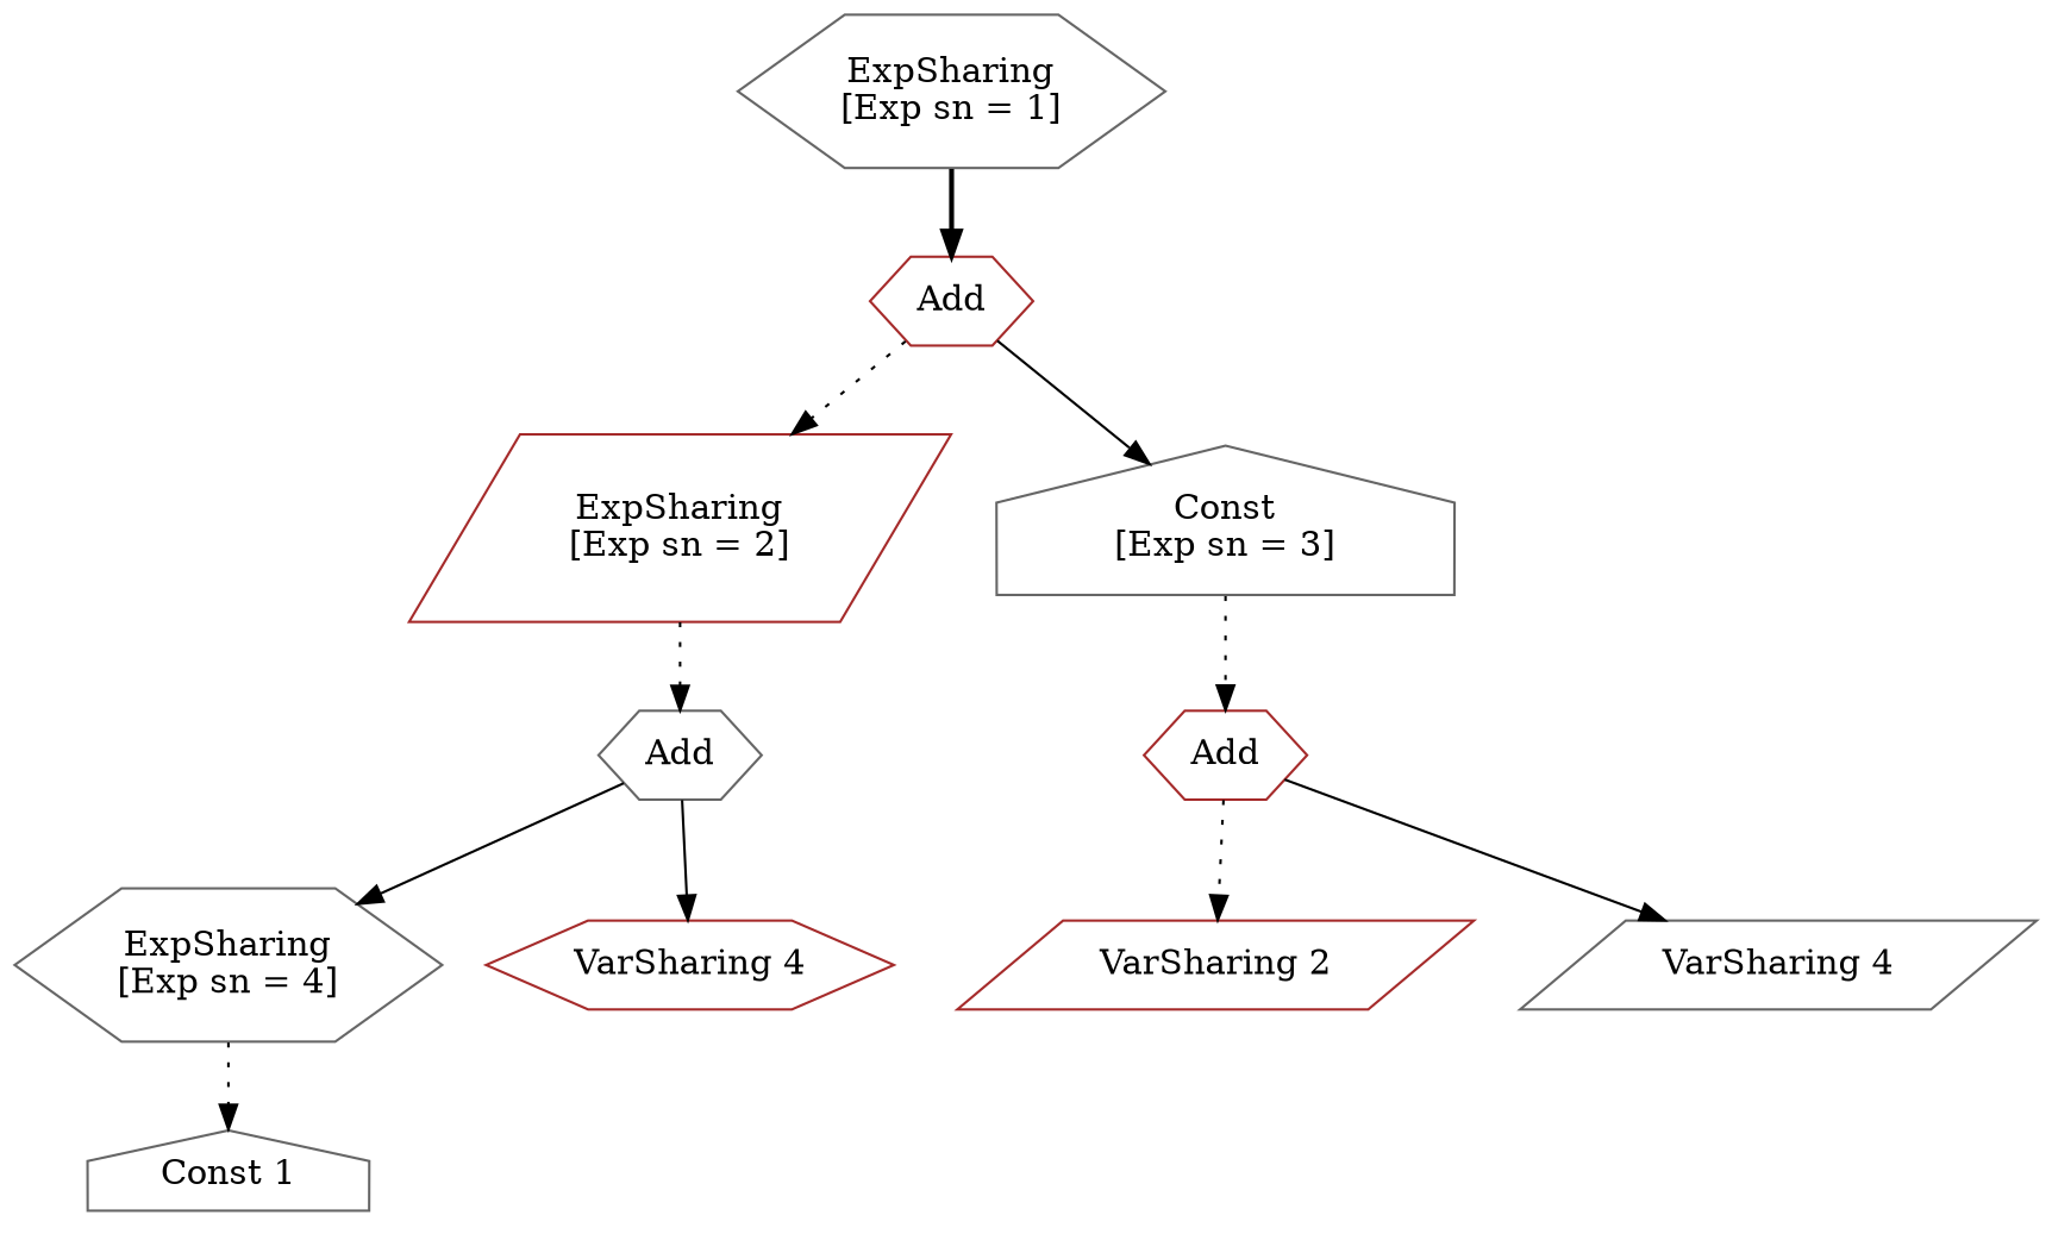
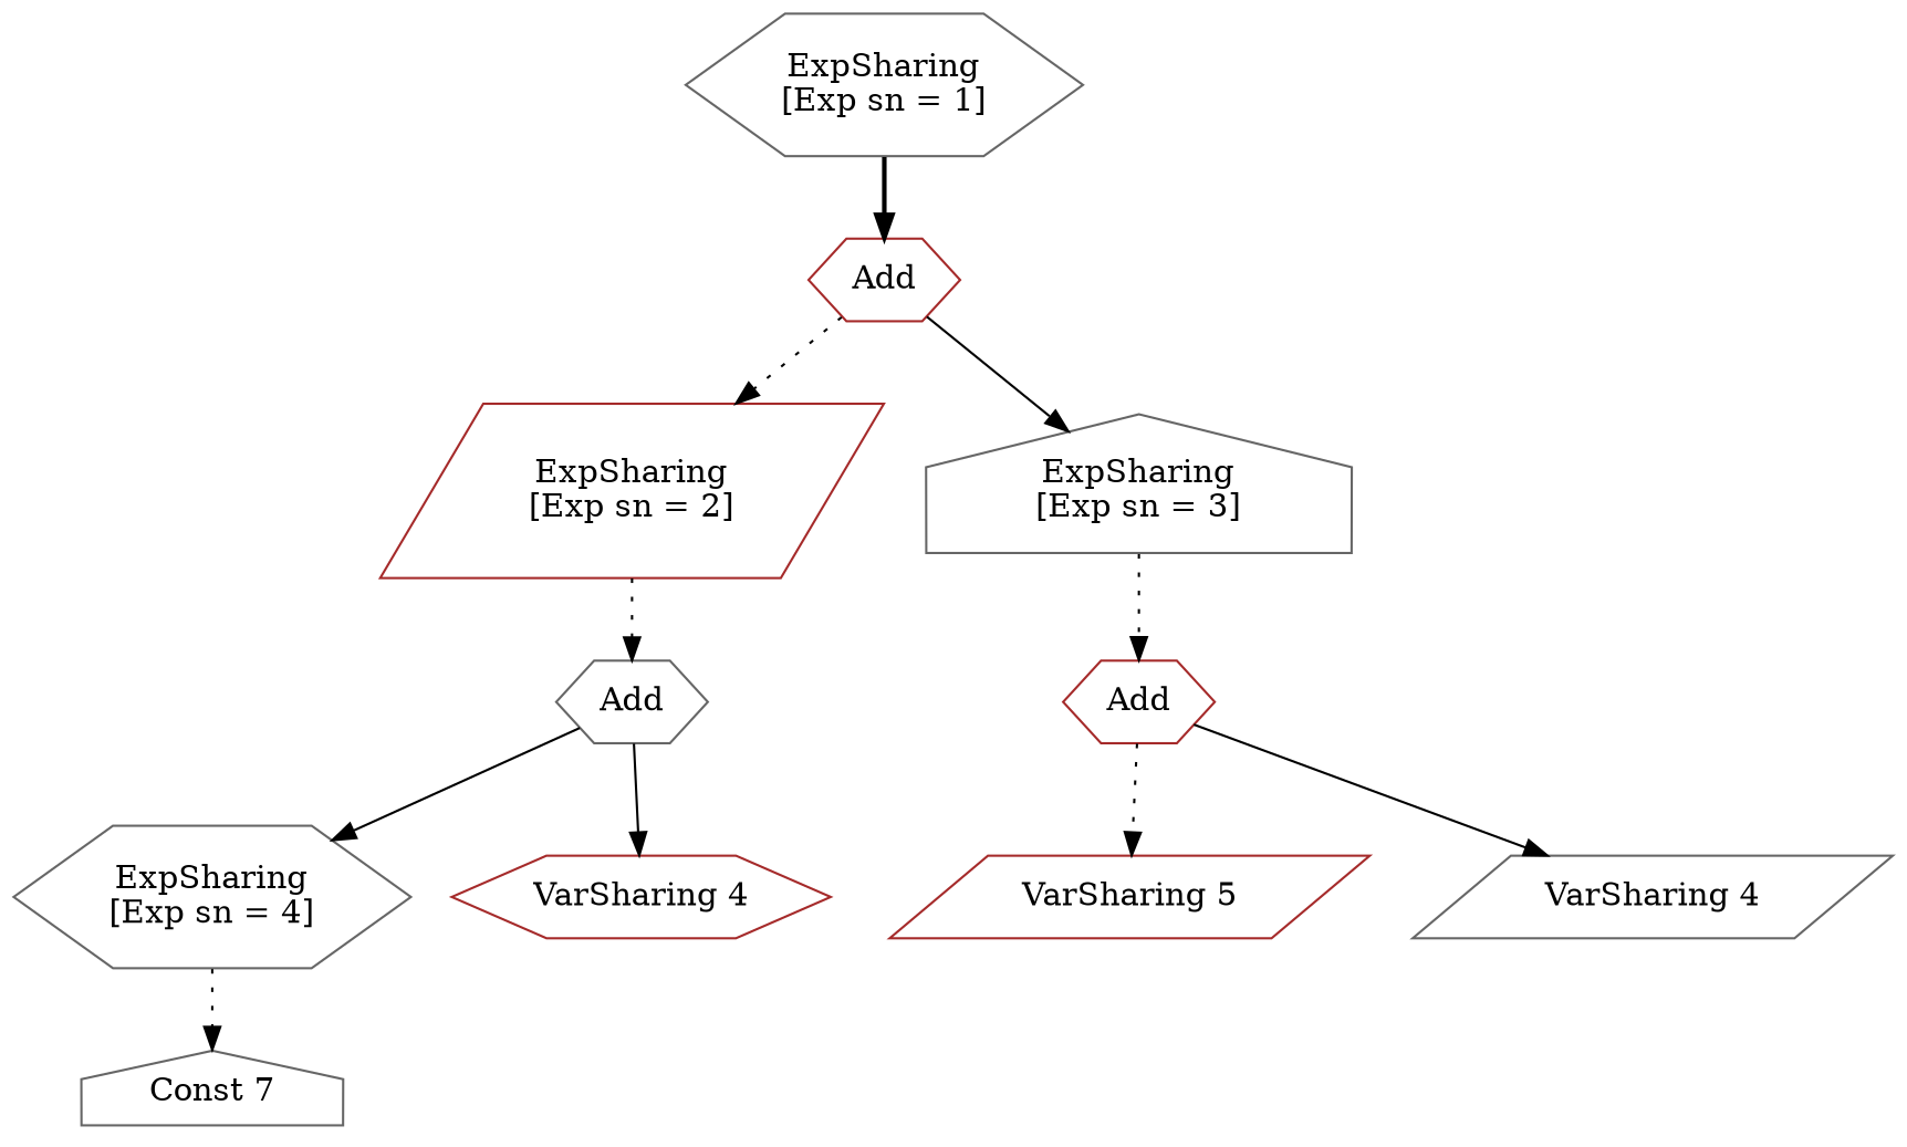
  digraph {
    node [color=gray40 shape=hexagon]
    edge [style=dotted]
    n1 [label="ExpSharing\n[Exp sn = 1]"]
    n2 [color=brown label=Add]
    n3 [color=brown label="ExpSharing\n[Exp sn = 2]" shape=parallelogram]
-   n4 [label="Const\n[Exp sn = 3]" shape=house]
+   n4 [label="ExpSharing\n[Exp sn = 3]" shape=house]
    n5 [label=Add]
    n6 [label="ExpSharing\n[Exp sn = 4]"]
    n7 [color=brown label="VarSharing 4"]
-   n8 [label="Const 1" shape=house]
+   n8 [label="Const 7" shape=house]
    n9 [color=brown label=Add]
-   n10 [color=brown label="VarSharing 2" shape=parallelogram]
+   n10 [color=brown label="VarSharing 5" shape=parallelogram]
    n11 [label="VarSharing 4" shape=parallelogram]
    n1 -> n2 [style=bold]
    n2 -> n3
    n2 -> n4 [style=solid]
    n3 -> n5
    n4 -> n9
    n5 -> n6 [style=solid]
    n5 -> n7 [style=solid]
    n6 -> n8
    n9 -> n10
    n9 -> n11 [style=solid]
  }
